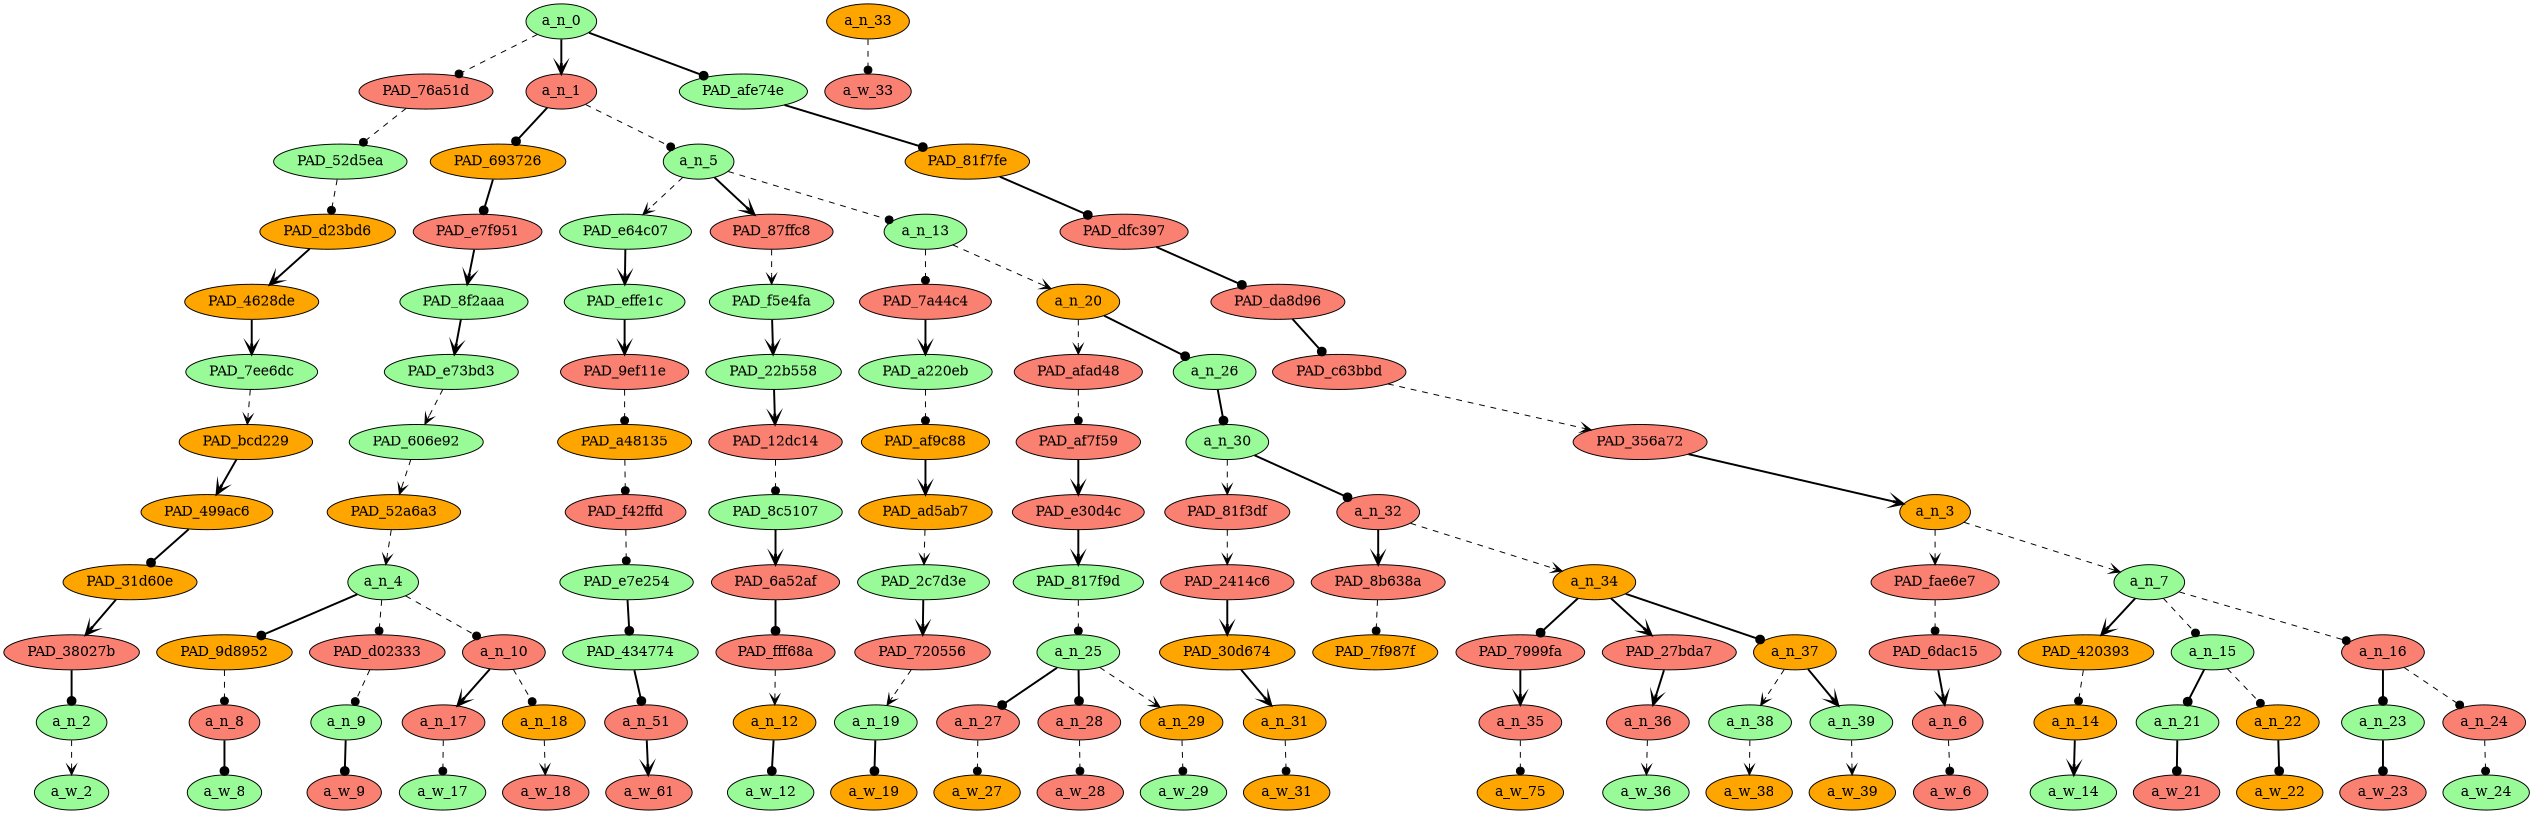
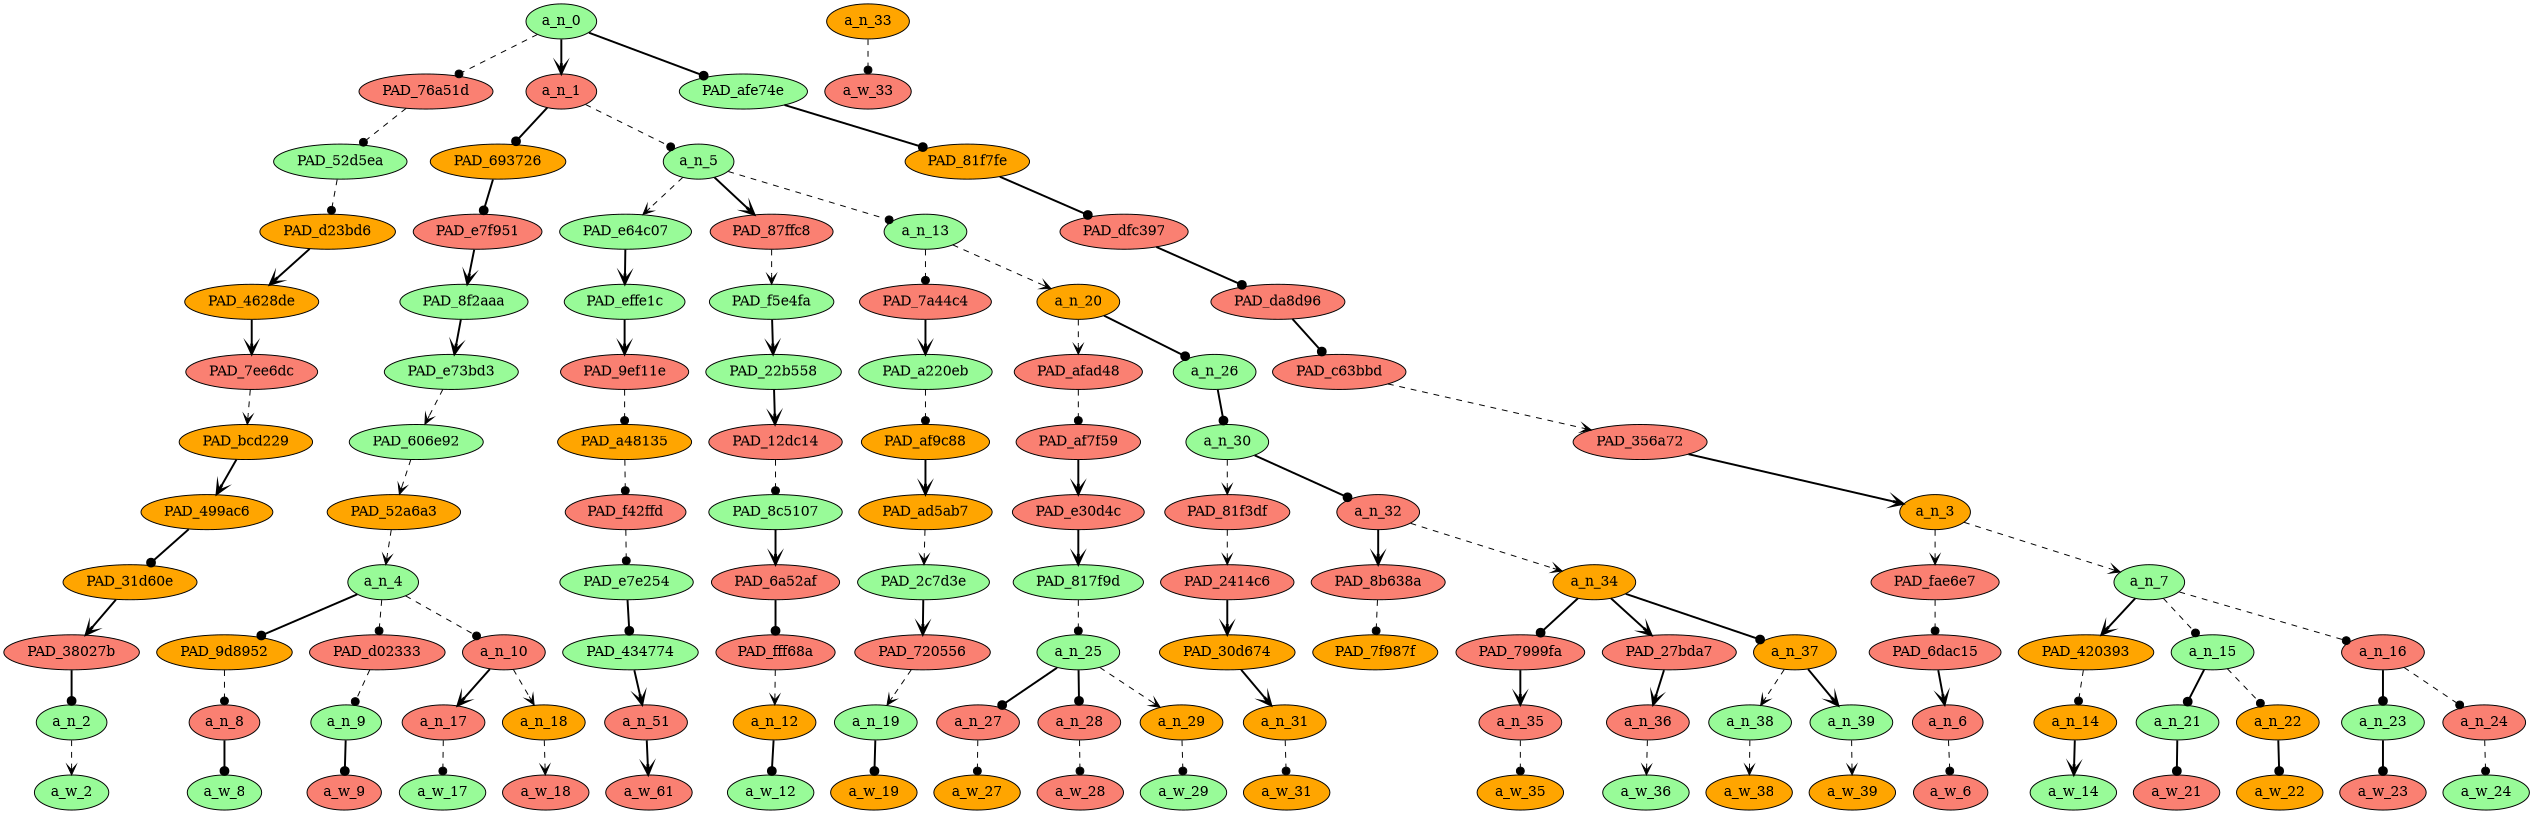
  strict digraph {
    node [div_dir=-1 fillcolor=salmon index=0 level=1 style=filled text_span="[16]" value=0.01840358]
    edge [arrowhead=dot style=bold]
    a_n_0 [div_dir=1 fillcolor=palegreen level=11 text_span="[0, 1, 2, 3, 4, 5, 6, 7, 8, 9, 10, 11, 12, 13, 14, 15, 16, 17, 18, 19, 20, 21, 22]" value=0.99999997]
    PAD_76a51d [index=1 level=10]
    a_n_1 [div_dir=1 level=10 text_span="[0, 1, 2, 3, 4, 5, 6, 7, 8, 9, 10, 11, 12, 13, 14, 15]" value=0.85608289]
    PAD_afe74e [fillcolor=palegreen index=2 level=10 text_span="[17, 18, 19, 20, 21, 22]" value=0.12547747]
    PAD_52d5ea [fillcolor=palegreen index=2 level=9]
    PAD_693726 [fillcolor=orange level=9 text_span="[0, 1, 2, 3]" value=0.23649989]
    a_n_5 [div_dir=1 fillcolor=palegreen index=1 level=9 text_span="[4, 5, 6, 7, 8, 9, 10, 11, 12, 13, 14, 15]" value=0.61952349]
    PAD_81f7fe [fillcolor=orange index=3 level=9 text_span="[17, 18, 19, 20, 21, 22]" value=0.12547747]
    PAD_d23bd6 [fillcolor=orange index=4 level=8]
    PAD_e7f951 [level=8 text_span="[0, 1, 2, 3]" value=0.23649989]
    PAD_e64c07 [div_dir=1 fillcolor=palegreen index=1 level=8 text_span="[4]" value=0.10386498]
    PAD_87ffc8 [div_dir=1 index=2 level=8 text_span="[5]" value=0.13509549]
    a_n_13 [div_dir=1 fillcolor=palegreen index=3 level=8 text_span="[6, 7, 8, 9, 10, 11, 12, 13, 14, 15]" value=0.38049110]
    PAD_dfc397 [index=5 level=8 text_span="[17, 18, 19, 20, 21, 22]" value=0.12547747]
    PAD_4628de [fillcolor=orange index=5 level=7]
-   PAD_7ee6dc [fillcolor=palegreen index=6 level=6]
+   PAD_7ee6dc [index=6 level=6]
    PAD_bcd229 [fillcolor=orange index=6 level=5]
    PAD_499ac6 [fillcolor=orange index=7 level=4]
    PAD_31d60e [fillcolor=orange index=8 level=3]
    PAD_38027b [index=12 level=2]
    a_n_2 [fillcolor=palegreen index=16]
    a_w_2 [div_dir=0 fillcolor=palegreen index=16 level=0 value=but]
    PAD_8f2aaa [fillcolor=palegreen level=7 text_span="[0, 1, 2, 3]" value=0.23649989]
    PAD_effe1c [div_dir=1 fillcolor=palegreen index=1 level=7 text_span="[4]" value=0.10386498]
    PAD_f5e4fa [div_dir=1 fillcolor=palegreen index=2 level=7 text_span="[5]" value=0.13509549]
    PAD_7a44c4 [div_dir=1 index=3 level=7 text_span="[6]" value=0.02184617]
    a_n_20 [fillcolor=orange index=4 level=7 text_span="[7, 8, 9, 10, 11, 12, 13, 14, 15]" value=0.35864486]
    PAD_e73bd3 [fillcolor=palegreen level=6 text_span="[0, 1, 2, 3]" value=0.23649989]
    PAD_606e92 [fillcolor=palegreen level=5 text_span="[0, 1, 2, 3]" value=0.23649989]
    PAD_52a6a3 [fillcolor=orange level=4 text_span="[0, 1, 2, 3]" value=0.23649989]
    a_n_4 [fillcolor=palegreen level=3 text_span="[0, 1, 2, 3]" value=0.23649989]
    PAD_9d8952 [fillcolor=orange level=2 text_span="[0]" value=0.04236276]
    PAD_d02333 [index=1 level=2 text_span="[1]" value=0.04322970]
    a_n_10 [div_dir=1 index=2 level=2 text_span="[2, 3]" value=0.15089285]
    a_n_8 [text_span="[0]" value=0.04236276]
    a_n_9 [fillcolor=palegreen index=1 text_span="[1]" value=0.04322970]
    a_n_17 [index=2 text_span="[2]" value=0.05666593]
    a_n_18 [div_dir=1 fillcolor=orange index=3 text_span="[3]" value=0.09411238]
    a_w_8 [div_dir=0 fillcolor=palegreen level=0 text_span="[0]" value="<user>"]
    a_w_9 [div_dir=0 index=1 level=0 text_span="[1]" value=yet]
    a_w_17 [div_dir=0 fillcolor=palegreen index=2 level=0 text_span="[2]" value=colin]
    a_w_18 [div_dir=0 index=3 level=0 text_span="[3]" value=nike]
    PAD_9ef11e [div_dir=1 index=1 level=6 text_span="[4]" value=0.10386498]
    PAD_22b558 [div_dir=1 fillcolor=palegreen index=2 level=6 text_span="[5]" value=0.13509549]
    PAD_a220eb [div_dir=1 fillcolor=palegreen index=3 level=6 text_span="[6]" value=0.02184617]
    PAD_afad48 [div_dir=1 index=4 level=6 text_span="[7, 8, 9]" value=0.09049153]
    a_n_26 [fillcolor=palegreen index=5 level=6 text_span="[10, 11, 12, 13, 14, 15]" value=0.26815322]
    PAD_a48135 [div_dir=1 fillcolor=orange index=1 level=5 text_span="[4]" value=0.10386498]
    PAD_f42ffd [div_dir=1 index=1 level=4 text_span="[4]" value=0.10386498]
    PAD_e7e254 [div_dir=1 fillcolor=palegreen index=1 level=3 text_span="[4]" value=0.10386498]
    PAD_434774 [div_dir=1 fillcolor=palegreen index=3 level=2 text_span="[4]" value=0.10386498]
    n52 [div_dir=1 index=4 label=a_n_51 text_span="[4]" value=0.10386498]
    n53 [div_dir=0 index=4 label=a_w_61 level=0 text_span="[4]" value=exploits]
    PAD_12dc14 [div_dir=1 index=2 level=5 text_span="[5]" value=0.13509549]
    PAD_8c5107 [div_dir=1 fillcolor=palegreen index=2 level=4 text_span="[5]" value=0.13509549]
    PAD_6a52af [div_dir=1 index=2 level=3 text_span="[5]" value=0.13509549]
    PAD_fff68a [div_dir=1 index=4 level=2 text_span="[5]" value=0.13509549]
    a_n_12 [div_dir=1 fillcolor=orange index=5 text_span="[5]" value=0.13509549]
    a_w_12 [div_dir=0 fillcolor=palegreen index=5 level=0 text_span="[5]" value=asians]
    PAD_af9c88 [div_dir=1 fillcolor=orange index=3 level=5 text_span="[6]" value=0.02184617]
    PAD_af7f59 [div_dir=1 index=4 level=5 text_span="[7, 8, 9]" value=0.09049153]
    a_n_30 [fillcolor=palegreen index=5 level=5 text_span="[10, 11, 12, 13, 14, 15]" value=0.26811812]
    PAD_ad5ab7 [div_dir=1 fillcolor=orange index=3 level=4 text_span="[6]" value=0.02184617]
    PAD_2c7d3e [div_dir=1 fillcolor=palegreen index=3 level=3 text_span="[6]" value=0.02184617]
    PAD_720556 [div_dir=1 index=5 level=2 text_span="[6]" value=0.02184617]
    a_n_19 [div_dir=1 fillcolor=palegreen index=6 text_span="[6]" value=0.02184617]
    a_w_19 [div_dir=0 fillcolor=orange index=6 level=0 text_span="[6]" value=at]
    PAD_e30d4c [div_dir=1 index=4 level=4 text_span="[7, 8, 9]" value=0.09049153]
    PAD_81f3df [index=5 level=4 text_span="[10]" value=0.02691837]
    a_n_32 [div_dir=1 index=6 level=4 text_span="[11, 12, 13, 14, 15]" value=0.24116464]
    PAD_817f9d [div_dir=1 fillcolor=palegreen index=4 level=3 text_span="[7, 8, 9]" value=0.09049153]
    a_n_25 [div_dir=1 fillcolor=palegreen index=6 level=2 text_span="[7, 8, 9]" value=0.09049153]
    a_n_27 [index=7 text_span="[7]" value=0.01703673]
    a_n_28 [div_dir=1 index=8 text_span="[8]" value=0.04320797]
    a_n_29 [div_dir=1 fillcolor=orange index=9 text_span="[9]" value=0.03020293]
    a_w_27 [div_dir=0 fillcolor=orange index=7 level=0 text_span="[7]" value=an]
    a_w_28 [div_dir=0 index=8 level=0 text_span="[8]" value=alarming]
    a_w_29 [div_dir=0 fillcolor=palegreen index=9 level=0 text_span="[9]" value=rate]
    PAD_2414c6 [index=5 level=3 text_span="[10]" value=0.02691837]
    PAD_8b638a [index=6 level=3 text_span="[11]" value=0.03945503]
    a_n_34 [div_dir=1 fillcolor=orange index=7 level=3 text_span="[12, 13, 14, 15]" value=0.20170618]
    PAD_30d674 [fillcolor=orange index=7 level=2 text_span="[10]" value=0.02691837]
    PAD_7f987f [fillcolor=orange index=8 level=2 text_span="[11]" value=0.03945503]
    PAD_7999fa [div_dir=1 index=9 level=2 text_span="[12]" value=0.04054201]
    PAD_27bda7 [div_dir=1 index=10 level=2 text_span="[13]" value=0.01887092]
    a_n_37 [div_dir=1 fillcolor=orange index=11 level=2 text_span="[14, 15]" value=0.14213944]
    a_n_31 [fillcolor=orange index=10 text_span="[10]" value=0.02691837]
    a_w_31 [div_dir=0 fillcolor=orange index=10 level=0 text_span="[10]" value=i]
    a_n_35 [div_dir=1 index=12 text_span="[12]" value=0.04054201]
    a_n_36 [div_dir=1 index=13 text_span="[13]" value=0.01887092]
    a_n_38 [fillcolor=palegreen index=14 text_span="[14]" value=0.02527132]
    a_n_39 [div_dir=1 fillcolor=palegreen index=15 text_span="[15]" value=0.11673140]
    a_n_33 [fillcolor=orange index=11 text_span="[11]" value=0.03945503]
    a_w_33 [div_dir=0 index=11 level=0 text_span="[11]" value=hate]
-   a_w_35 [div_dir=0 fillcolor=orange index=12 level=0 text_span="[12]" value=graham label=a_w_75]
+   a_w_35 [div_dir=0 fillcolor=orange index=12 level=0 text_span="[12]" value=graham]
    a_w_36 [div_dir=0 fillcolor=palegreen index=13 level=0 text_span="[13]" value=and]
    a_w_38 [div_dir=0 fillcolor=orange index=14 level=0 text_span="[14]" value=the]
    a_w_39 [div_dir=0 fillcolor=orange index=15 level=0 text_span="[15]" value=cult45]
    PAD_da8d96 [index=6 level=7 text_span="[17, 18, 19, 20, 21, 22]" value=0.12547747]
    PAD_c63bbd [index=7 level=6 text_span="[17, 18, 19, 20, 21, 22]" value=0.12547747]
    PAD_356a72 [index=7 level=5 text_span="[17, 18, 19, 20, 21, 22]" value=0.12547747]
    a_n_3 [fillcolor=orange index=8 level=4 text_span="[17, 18, 19, 20, 21, 22]" value=0.12547747]
    PAD_fae6e7 [index=9 level=3 text_span="[17]" value=0.02383520]
    a_n_7 [div_dir=1 fillcolor=palegreen index=10 level=3 text_span="[18, 19, 20, 21, 22]" value=0.10162043]
    PAD_6dac15 [index=13 level=2 text_span="[17]" value=0.02383520]
    PAD_420393 [fillcolor=orange index=14 level=2 text_span="[18]" value=0.02626230]
    a_n_15 [div_dir=1 fillcolor=palegreen index=15 level=2 text_span="[19, 20]" value=0.03623806]
    a_n_16 [index=16 level=2 text_span="[21, 22]" value=0.03907985]
    a_n_6 [index=17 text_span="[17]" value=0.02383520]
    a_n_14 [fillcolor=orange index=18 text_span="[18]" value=0.02626230]
    a_n_21 [div_dir=1 fillcolor=palegreen index=19 text_span="[19]" value=0.01562530]
    a_n_22 [div_dir=1 fillcolor=orange index=20 text_span="[20]" value=0.02050537]
    a_n_23 [fillcolor=palegreen index=21 text_span="[21]" value=0.01619678]
    a_n_24 [index=22 text_span="[22]" value=0.02286050]
    a_w_6 [div_dir=0 index=17 level=0 text_span="[17]" value=i1]
    a_w_14 [div_dir=0 fillcolor=palegreen index=18 level=0 text_span="[18]" value=agree]
    a_w_21 [div_dir=0 index=19 level=0 text_span="[19]" value=with]
    a_w_22 [div_dir=0 fillcolor=orange index=20 level=0 text_span="[20]" value=him]
    a_w_23 [div_dir=0 index=21 level=0 text_span="[21]" value=on]
    a_w_24 [div_dir=0 fillcolor=palegreen index=22 level=0 text_span="[22]" value=this]
    a_n_0 -> PAD_76a51d [style=dashed]
    a_n_0 -> a_n_1 [arrowhead=vee]
    a_n_0 -> PAD_afe74e
    PAD_76a51d -> PAD_52d5ea [style=dashed]
    a_n_1 -> PAD_693726
    a_n_1 -> a_n_5 [style=dashed]
    PAD_afe74e -> PAD_81f7fe
    PAD_52d5ea -> PAD_d23bd6 [style=dashed]
    PAD_693726 -> PAD_e7f951
    a_n_5 -> PAD_e64c07 [arrowhead=vee style=dashed]
    a_n_5 -> PAD_87ffc8 [arrowhead=vee]
    a_n_5 -> a_n_13 [style=dashed]
    PAD_81f7fe -> PAD_dfc397
    PAD_d23bd6 -> PAD_4628de [arrowhead=vee]
    PAD_e7f951 -> PAD_8f2aaa [arrowhead=vee]
    PAD_e64c07 -> PAD_effe1c [arrowhead=vee]
    PAD_87ffc8 -> PAD_f5e4fa [arrowhead=vee style=dashed]
    a_n_13 -> PAD_7a44c4 [style=dashed]
    a_n_13 -> a_n_20 [arrowhead=vee style=dashed]
    PAD_dfc397 -> PAD_da8d96
    PAD_4628de -> PAD_7ee6dc [arrowhead=vee]
    PAD_7ee6dc -> PAD_bcd229 [arrowhead=vee style=dashed]
    PAD_bcd229 -> PAD_499ac6 [arrowhead=vee]
    PAD_499ac6 -> PAD_31d60e
    PAD_31d60e -> PAD_38027b [arrowhead=vee]
    PAD_38027b -> a_n_2
    a_n_2 -> a_w_2 [arrowhead=vee style=dashed]
    PAD_8f2aaa -> PAD_e73bd3 [arrowhead=vee]
    PAD_effe1c -> PAD_9ef11e [arrowhead=vee]
    PAD_f5e4fa -> PAD_22b558 [arrowhead=vee]
    PAD_7a44c4 -> PAD_a220eb [arrowhead=vee]
    a_n_20 -> PAD_afad48 [arrowhead=vee style=dashed]
    a_n_20 -> a_n_26
    PAD_e73bd3 -> PAD_606e92 [arrowhead=vee style=dashed]
    PAD_606e92 -> PAD_52a6a3 [arrowhead=vee style=dashed]
    PAD_52a6a3 -> a_n_4 [arrowhead=vee style=dashed]
    a_n_4 -> PAD_9d8952
    a_n_4 -> PAD_d02333 [style=dashed]
    a_n_4 -> a_n_10 [style=dashed]
    PAD_9d8952 -> a_n_8 [style=dashed]
    PAD_d02333 -> a_n_9 [style=dashed]
    a_n_10 -> a_n_17 [arrowhead=vee]
-   a_n_10 -> a_n_18 [style=dashed]
+   a_n_10 -> a_n_18 [arrowhead=vee style=dashed]
    a_n_8 -> a_w_8
    a_n_9 -> a_w_9
    a_n_17 -> a_w_17 [style=dashed]
    a_n_18 -> a_w_18 [arrowhead=vee style=dashed]
    PAD_9ef11e -> PAD_a48135 [style=dashed]
    PAD_22b558 -> PAD_12dc14 [arrowhead=vee]
    PAD_a220eb -> PAD_af9c88 [style=dashed]
    PAD_afad48 -> PAD_af7f59 [style=dashed]
    a_n_26 -> a_n_30
    PAD_a48135 -> PAD_f42ffd [style=dashed]
    PAD_f42ffd -> PAD_e7e254 [style=dashed]
    PAD_e7e254 -> PAD_434774
-   PAD_434774 -> n52
+   PAD_434774 -> n52 [arrowhead=vee]
    n52 -> n53 [arrowhead=vee]
    PAD_12dc14 -> PAD_8c5107 [style=dashed]
    PAD_8c5107 -> PAD_6a52af [arrowhead=vee]
    PAD_6a52af -> PAD_fff68a
    PAD_fff68a -> a_n_12 [arrowhead=vee style=dashed]
    a_n_12 -> a_w_12
    PAD_af9c88 -> PAD_ad5ab7 [arrowhead=vee]
    PAD_af7f59 -> PAD_e30d4c [arrowhead=vee]
    a_n_30 -> PAD_81f3df [arrowhead=vee style=dashed]
    a_n_30 -> a_n_32
    PAD_ad5ab7 -> PAD_2c7d3e [arrowhead=vee style=dashed]
    PAD_2c7d3e -> PAD_720556 [arrowhead=vee]
    PAD_720556 -> a_n_19 [arrowhead=vee style=dashed]
    a_n_19 -> a_w_19
    PAD_e30d4c -> PAD_817f9d [arrowhead=vee]
    PAD_81f3df -> PAD_2414c6 [arrowhead=vee style=dashed]
    a_n_32 -> PAD_8b638a [arrowhead=vee]
    a_n_32 -> a_n_34 [arrowhead=vee style=dashed]
    PAD_817f9d -> a_n_25 [style=dashed]
    a_n_25 -> a_n_27
    a_n_25 -> a_n_28
    a_n_25 -> a_n_29 [arrowhead=vee style=dashed]
    a_n_27 -> a_w_27 [style=dashed]
    a_n_28 -> a_w_28 [style=dashed]
    a_n_29 -> a_w_29 [style=dashed]
    PAD_2414c6 -> PAD_30d674 [arrowhead=vee]
    PAD_8b638a -> PAD_7f987f [style=dashed]
    a_n_34 -> PAD_7999fa
    a_n_34 -> PAD_27bda7 [arrowhead=vee]
    a_n_34 -> a_n_37
    PAD_30d674 -> a_n_31 [arrowhead=vee]
    PAD_7999fa -> a_n_35 [arrowhead=vee]
    PAD_27bda7 -> a_n_36 [arrowhead=vee]
    a_n_37 -> a_n_38 [arrowhead=vee style=dashed]
    a_n_37 -> a_n_39 [arrowhead=vee]
    a_n_31 -> a_w_31 [style=dashed]
    a_n_35 -> a_w_35 [style=dashed]
    a_n_36 -> a_w_36 [arrowhead=vee style=dashed]
    a_n_38 -> a_w_38 [arrowhead=vee style=dashed]
    a_n_39 -> a_w_39 [arrowhead=vee style=dashed]
    a_n_33 -> a_w_33 [style=dashed]
    PAD_da8d96 -> PAD_c63bbd
    PAD_c63bbd -> PAD_356a72 [arrowhead=vee style=dashed]
    PAD_356a72 -> a_n_3 [arrowhead=vee]
    a_n_3 -> PAD_fae6e7 [arrowhead=vee style=dashed]
    a_n_3 -> a_n_7 [arrowhead=vee style=dashed]
    PAD_fae6e7 -> PAD_6dac15 [style=dashed]
    a_n_7 -> PAD_420393 [arrowhead=vee]
    a_n_7 -> a_n_15 [style=dashed]
    a_n_7 -> a_n_16 [style=dashed]
    PAD_6dac15 -> a_n_6 [arrowhead=vee]
    PAD_420393 -> a_n_14 [style=dashed]
    a_n_15 -> a_n_21
    a_n_15 -> a_n_22 [style=dashed]
    a_n_16 -> a_n_23
    a_n_16 -> a_n_24 [style=dashed]
    a_n_6 -> a_w_6 [style=dashed]
    a_n_14 -> a_w_14 [arrowhead=vee]
    a_n_21 -> a_w_21
    a_n_22 -> a_w_22
    a_n_23 -> a_w_23
    a_n_24 -> a_w_24 [style=dashed]
  }
